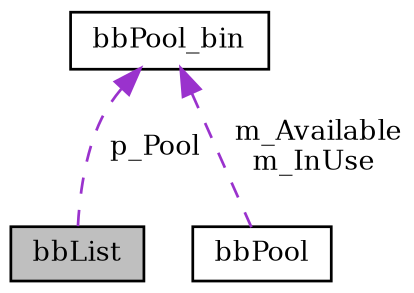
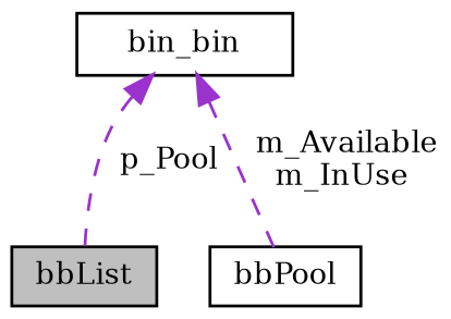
  digraph {
    fontname="DejaVu Serif"
    node [color=black fillcolor=white fontname="DejaVu Serif" fontsize=10 shape=record style=filled]
    edge [color=darkorchid3 dir=back fontname="DejaVu Serif" fontsize=10 labelfontname=Helvetica labelfontsize=10 style=dashed]
    n1 [fillcolor=grey75 fontcolor=black height=0.2 label=bbList width=0.4]
    n2 [height=0.2 label=bbPool width=0.4]
-   n3 [height=0.2 label=bbPool_bin width=0.4]
+   n3 [height=0.2 label=bin_bin width=0.4]
    n3 -> n1 [label=" p_Pool"]
    n3 -> n2 [label=" m_Available\nm_InUse"]
  }
